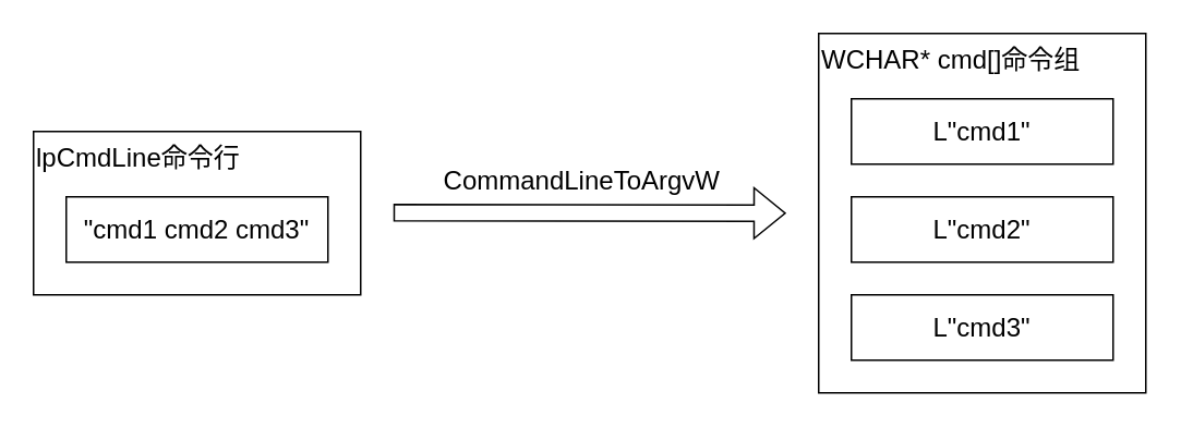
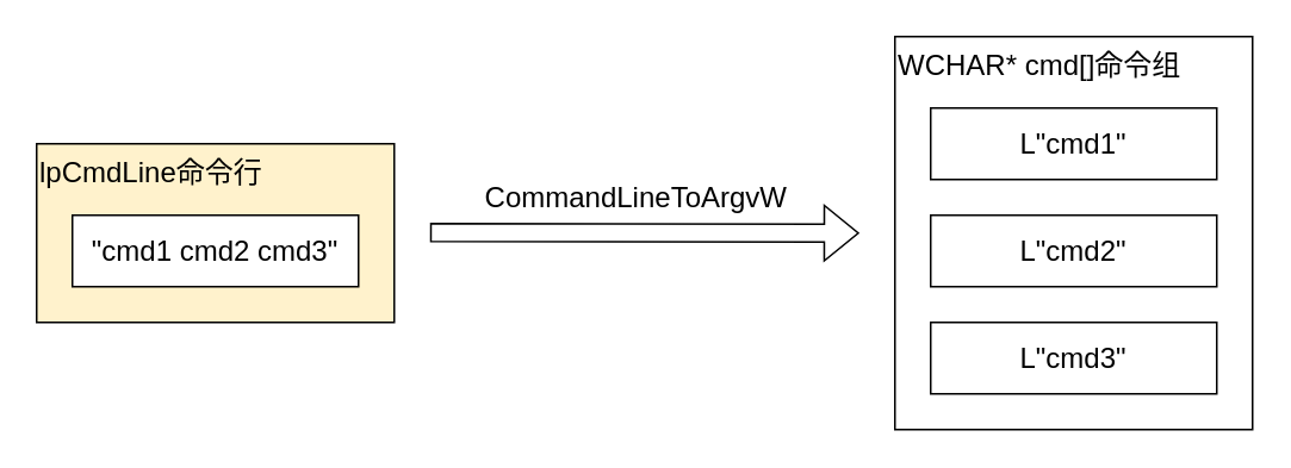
  <mxCell id="0" />
  <mxCell id="1" parent="0" />
- <mxCell id="2" value="&lt;span lang=&quot;EN-US&quot; style=&quot;font-size: 16px;&quot;&gt;lpCmdLine命令行&lt;/span&gt;" style="rounded=0;whiteSpace=wrap;html=1;fontFamily=Helvetica;fontSize=16;align=left;verticalAlign=top;" vertex="1" parent="1"><mxGeometry x="20" y="80" width="200" height="100" as="geometry" /></mxCell>
+ <mxCell id="2" value="&lt;span lang=&quot;EN-US&quot; style=&quot;font-size: 16px;&quot;&gt;lpCmdLine命令行&lt;/span&gt;" style="rounded=0;whiteSpace=wrap;html=1;fontFamily=Helvetica;fontSize=16;align=left;verticalAlign=top;fillColor=#fff2cc;" vertex="1" parent="1"><mxGeometry x="20" y="80" width="200" height="100" as="geometry" /></mxCell>
  <mxCell id="3" value="&quot;cmd1 cmd2 cmd3&quot;" style="rounded=0;whiteSpace=wrap;html=1;fontSize=16;" vertex="1" parent="1"><mxGeometry x="40" y="120" width="160" height="40" as="geometry" /></mxCell>
  <mxCell id="4" value="&lt;span lang=&quot;EN-US&quot; style=&quot;font-size: 16px;&quot;&gt;&lt;span style=&quot;font-size: 16px;&quot; lang=&quot;EN-US&quot;&gt;WCHAR* cmd[]&lt;/span&gt;命令组&lt;/span&gt;" style="rounded=0;whiteSpace=wrap;html=1;fontFamily=Helvetica;fontSize=16;align=left;verticalAlign=top;" vertex="1" parent="1"><mxGeometry x="500" y="20" width="200" height="220" as="geometry" /></mxCell>
  <mxCell id="5" value="L&quot;cmd1&quot;" style="rounded=0;whiteSpace=wrap;html=1;fontSize=16;" vertex="1" parent="1"><mxGeometry x="520" y="60" width="160" height="40" as="geometry" /></mxCell>
  <mxCell id="6" value="L&quot;cmd2&quot;" style="rounded=0;whiteSpace=wrap;html=1;fontSize=16;" vertex="1" parent="1"><mxGeometry x="520" y="120" width="160" height="40" as="geometry" /></mxCell>
  <mxCell id="7" value="L&quot;cmd3&quot;" style="rounded=0;whiteSpace=wrap;html=1;fontSize=16;" vertex="1" parent="1"><mxGeometry x="520" y="180" width="160" height="40" as="geometry" /></mxCell>
  <mxCell id="8" value="" style="shape=flexArrow;endArrow=classic;html=1;rounded=0;" edge="1" parent="1"><mxGeometry width="50" height="50" relative="1" as="geometry"><mxPoint x="240" y="129.71" as="sourcePoint" /><mxPoint x="480" y="130" as="targetPoint" /></mxGeometry></mxCell>
  <mxCell id="9" value="&lt;span lang=&quot;EN-US&quot; style=&quot;font-size: 16px;&quot;&gt;CommandLineToArgvW&lt;/span&gt;" style="edgeLabel;html=1;align=center;verticalAlign=middle;resizable=0;points=[];fontFamily=Helvetica;fontSize=16;" vertex="1" connectable="0" parent="8"><mxGeometry x="-0.202" y="2" relative="1" as="geometry"><mxPoint x="18" y="-18" as="offset" /></mxGeometry></mxCell>
